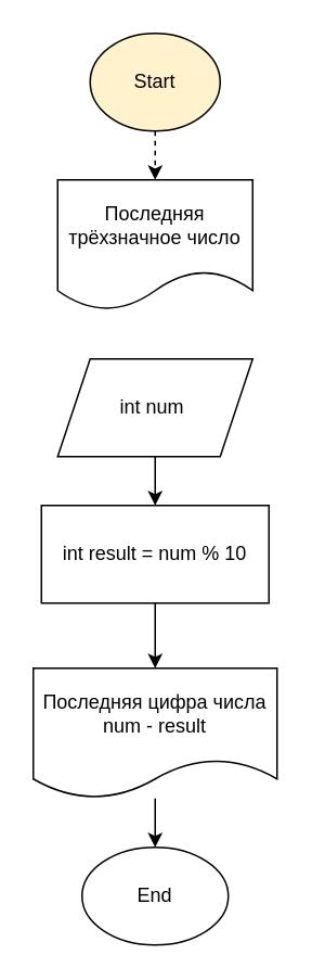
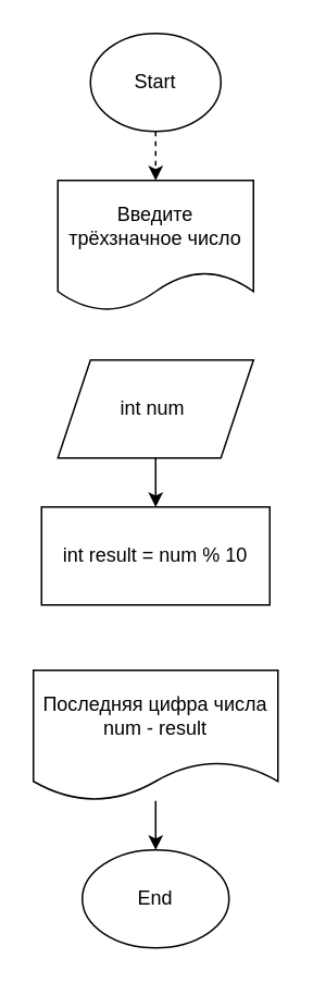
  <mxCell id="0" />
  <mxCell id="1" parent="0" />
  <mxCell id="2" value="" style="edgeStyle=none;html=1;dashed=1;" edge="1" parent="1" source="3" target="4"><mxGeometry relative="1" as="geometry" /></mxCell>
- <mxCell id="3" value="Start" style="ellipse;whiteSpace=wrap;html=1;fillColor=#fff2cc;" vertex="1" parent="1"><mxGeometry x="55" width="80" height="60" as="geometry" y="20" /></mxCell>
- <mxCell id="4" value="Последняя трёхзначное число" style="shape=document;whiteSpace=wrap;html=1;boundedLbl=1;" vertex="1" parent="1"><mxGeometry x="35" y="110" width="120" height="80" as="geometry" /></mxCell>
+ <mxCell id="3" value="Start" style="ellipse;whiteSpace=wrap;html=1;" vertex="1" parent="1"><mxGeometry x="55" width="80" height="60" as="geometry" y="20" /></mxCell>
+ <mxCell id="4" value="Введите трёхзначное число" style="shape=document;whiteSpace=wrap;html=1;boundedLbl=1;" vertex="1" parent="1"><mxGeometry x="35" y="110" width="120" height="80" as="geometry" /></mxCell>
  <mxCell id="5" value="" style="edgeStyle=none;html=1;" edge="1" parent="1" source="6" target="8"><mxGeometry relative="1" as="geometry" /></mxCell>
  <mxCell id="6" value="int num&amp;nbsp;" style="shape=parallelogram;perimeter=parallelogramPerimeter;whiteSpace=wrap;html=1;fixedSize=1;" vertex="1" parent="1"><mxGeometry x="35" y="220" width="120" height="60" as="geometry" /></mxCell>
- <mxCell id="7" value="" style="edgeStyle=none;html=1;" edge="1" parent="1" source="8" target="11"><mxGeometry relative="1" as="geometry" /></mxCell>
  <mxCell id="8" value="int result = num % 10" style="rounded=0;whiteSpace=wrap;html=1;" vertex="1" parent="1"><mxGeometry x="25" y="310" width="140" height="60" as="geometry" /></mxCell>
  <mxCell id="9" value="End" style="ellipse;whiteSpace=wrap;html=1;" vertex="1" parent="1"><mxGeometry x="50" y="520" width="90" height="60" as="geometry" /></mxCell>
  <mxCell id="10" value="" style="edgeStyle=none;html=1;" edge="1" parent="1" source="11" target="9"><mxGeometry relative="1" as="geometry" /></mxCell>
  <mxCell id="11" value="Последняя цифра числа num - result" style="shape=document;whiteSpace=wrap;html=1;boundedLbl=1;" vertex="1" parent="1"><mxGeometry x="20" y="410" width="150" height="80" as="geometry" /></mxCell>
